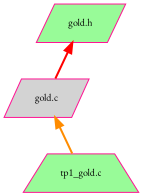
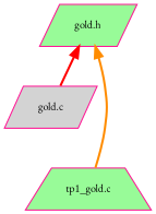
  digraph {
    fontname="EB Garamond"
    node [color=deeppink fillcolor=palegreen fontname="EB Garamond" fontsize=10 shape=parallelogram style=filled]
    edge [dir=back fontname="EB Garamond" fontsize=10 labelfontname=Helvetica labelfontsize=10 style=bold]
    n1 [fontcolor=black height=0.2 label="gold.h" width=0.4]
    n2 [fillcolor=lightgrey height=0.2 label="gold.c" width=0.4]
    n3 [height=0.2 label="tp1_gold.c" shape=trapezium width=0.4]
    n1 -> n2 [color=red]
-   n2 -> n3 [color=darkorange]
+   n1 -> n3 [color=darkorange]
  }
